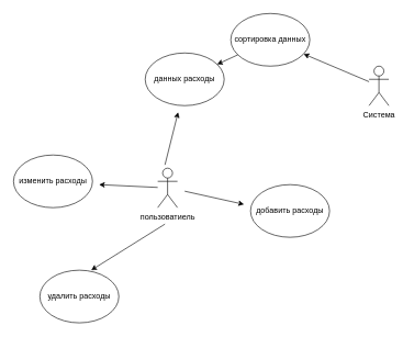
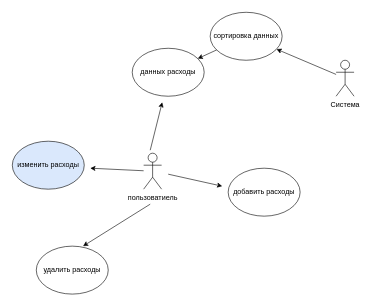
  <mxCell id="0" />
  <mxCell id="1" parent="0" />
  <mxCell id="2" value="пользоватиель" style="shape=umlActor;verticalLabelPosition=bottom;verticalAlign=top;html=1;outlineConnect=0;" vertex="1" parent="1"><mxGeometry x="239" y="255" width="30" height="60" as="geometry" /></mxCell>
  <mxCell id="3" value="" style="endArrow=classic;html=1;rounded=0;" edge="1" parent="1"><mxGeometry width="50" height="50" relative="1" as="geometry"><mxPoint x="280" y="290" as="sourcePoint" /><mxPoint x="370" y="310" as="targetPoint" /></mxGeometry></mxCell>
  <mxCell id="4" value="добавить расходы" style="ellipse;whiteSpace=wrap;html=1;" vertex="1" parent="1"><mxGeometry x="380" y="280" width="120" height="80" as="geometry" /></mxCell>
  <mxCell id="5" value="" style="endArrow=classic;html=1;rounded=0;" edge="1" parent="1" source="2"><mxGeometry width="50" height="50" relative="1" as="geometry"><mxPoint x="150" y="300" as="sourcePoint" /><mxPoint x="150" y="280" as="targetPoint" /></mxGeometry></mxCell>
- <mxCell id="6" value="изменить расходы" style="ellipse;whiteSpace=wrap;html=1;" vertex="1" parent="1"><mxGeometry x="20" y="235" width="120" height="80" as="geometry" /></mxCell>
+ <mxCell id="6" value="изменить расходы" style="ellipse;whiteSpace=wrap;html=1;fillColor=#dae8fc;" vertex="1" parent="1"><mxGeometry x="20" y="235" width="120" height="80" as="geometry" /></mxCell>
  <mxCell id="7" value="удалить расходы" style="ellipse;whiteSpace=wrap;html=1;" vertex="1" parent="1"><mxGeometry x="60" y="410" width="120" height="80" as="geometry" /></mxCell>
  <mxCell id="8" value="" style="endArrow=classic;html=1;rounded=0;entryX=0.65;entryY=0;entryDx=0;entryDy=0;entryPerimeter=0;" edge="1" parent="1" target="7"><mxGeometry width="50" height="50" relative="1" as="geometry"><mxPoint x="250" y="340" as="sourcePoint" /><mxPoint x="290" y="350" as="targetPoint" /></mxGeometry></mxCell>
  <mxCell id="9" value="данных расходы" style="ellipse;whiteSpace=wrap;html=1;" vertex="1" parent="1"><mxGeometry x="220" y="80" width="120" height="80" as="geometry" /></mxCell>
  <mxCell id="10" value="" style="endArrow=classic;html=1;rounded=0;" edge="1" parent="1"><mxGeometry width="50" height="50" relative="1" as="geometry"><mxPoint x="250" y="250" as="sourcePoint" /><mxPoint x="270" y="170" as="targetPoint" /></mxGeometry></mxCell>
  <mxCell id="11" value="Система" style="shape=umlActor;verticalLabelPosition=bottom;verticalAlign=top;html=1;outlineConnect=0;" vertex="1" parent="1"><mxGeometry x="560" y="100" width="30" height="60" as="geometry" /></mxCell>
  <mxCell id="12" value="" style="endArrow=classic;html=1;rounded=0;" edge="1" parent="1" source="11" target="13"><mxGeometry width="50" height="50" relative="1" as="geometry"><mxPoint x="460" y="140" as="sourcePoint" /><mxPoint x="450" y="110" as="targetPoint" /></mxGeometry></mxCell>
  <mxCell id="13" value="сортировка данных" style="ellipse;whiteSpace=wrap;html=1;" vertex="1" parent="1"><mxGeometry x="350" y="20" width="120" height="80" as="geometry" /></mxCell>
  <mxCell id="14" value="" style="endArrow=classic;html=1;rounded=0;" edge="1" parent="1" source="13" target="9"><mxGeometry width="50" height="50" relative="1" as="geometry"><mxPoint x="310" y="20" as="sourcePoint" /><mxPoint x="360" y="-30" as="targetPoint" /></mxGeometry></mxCell>
